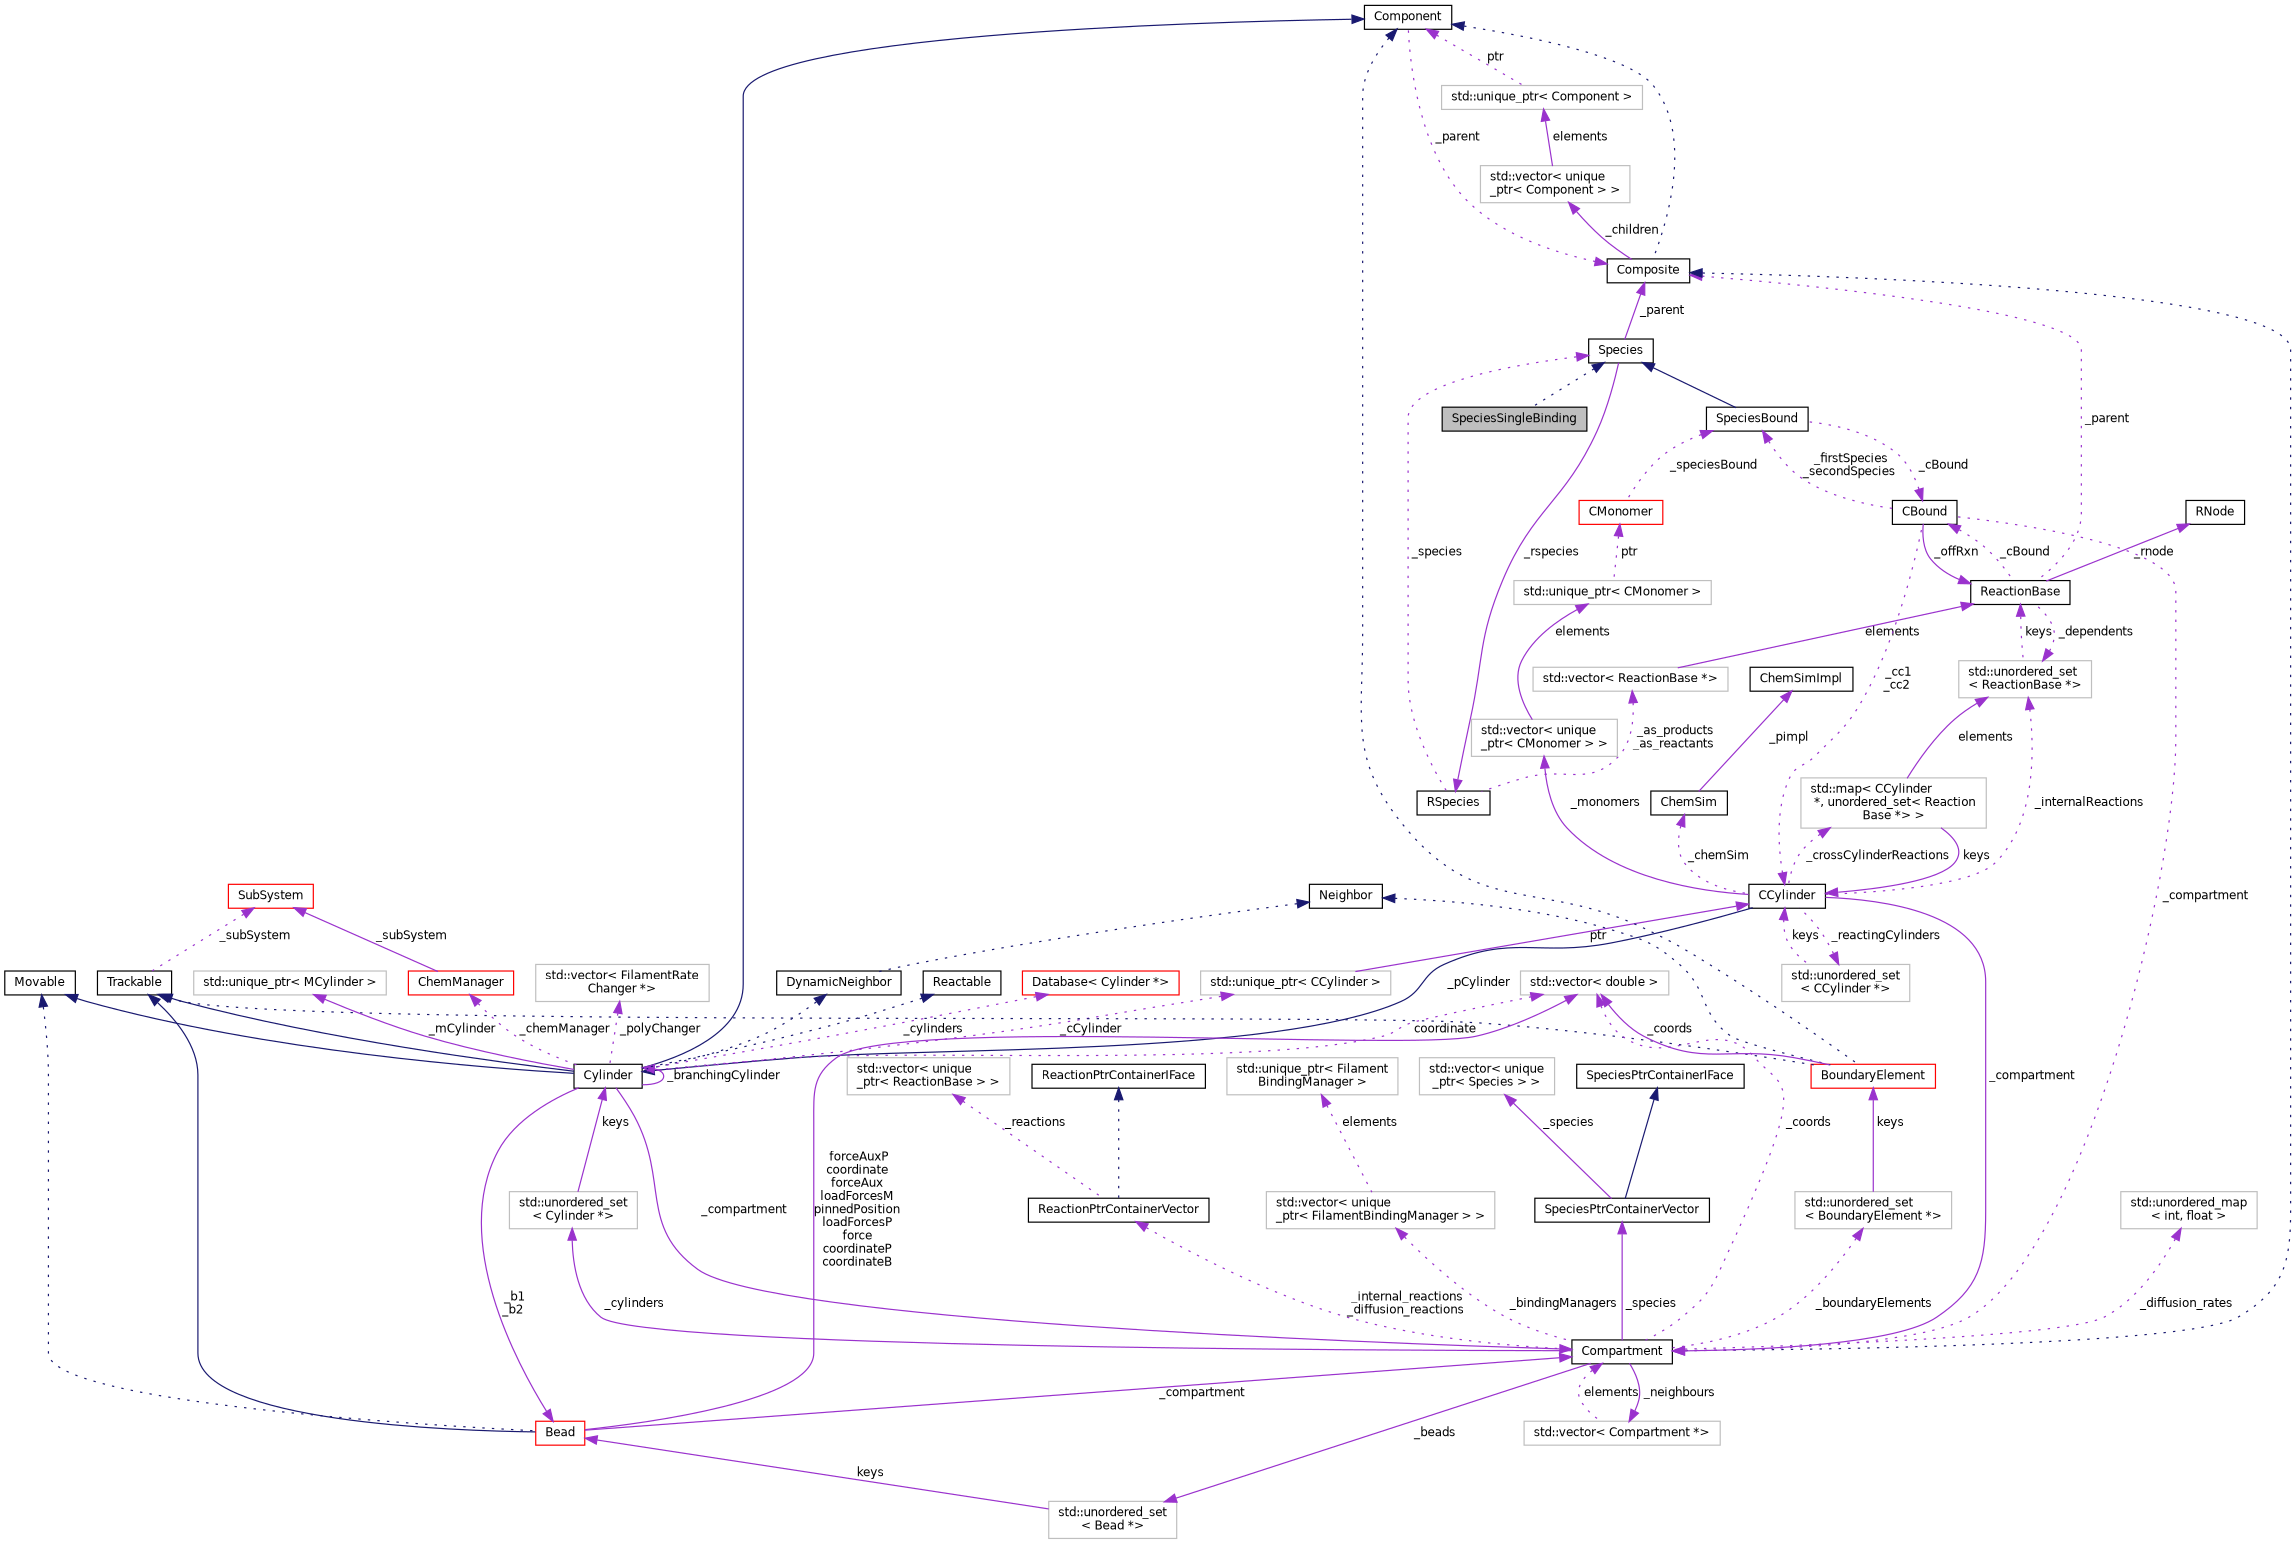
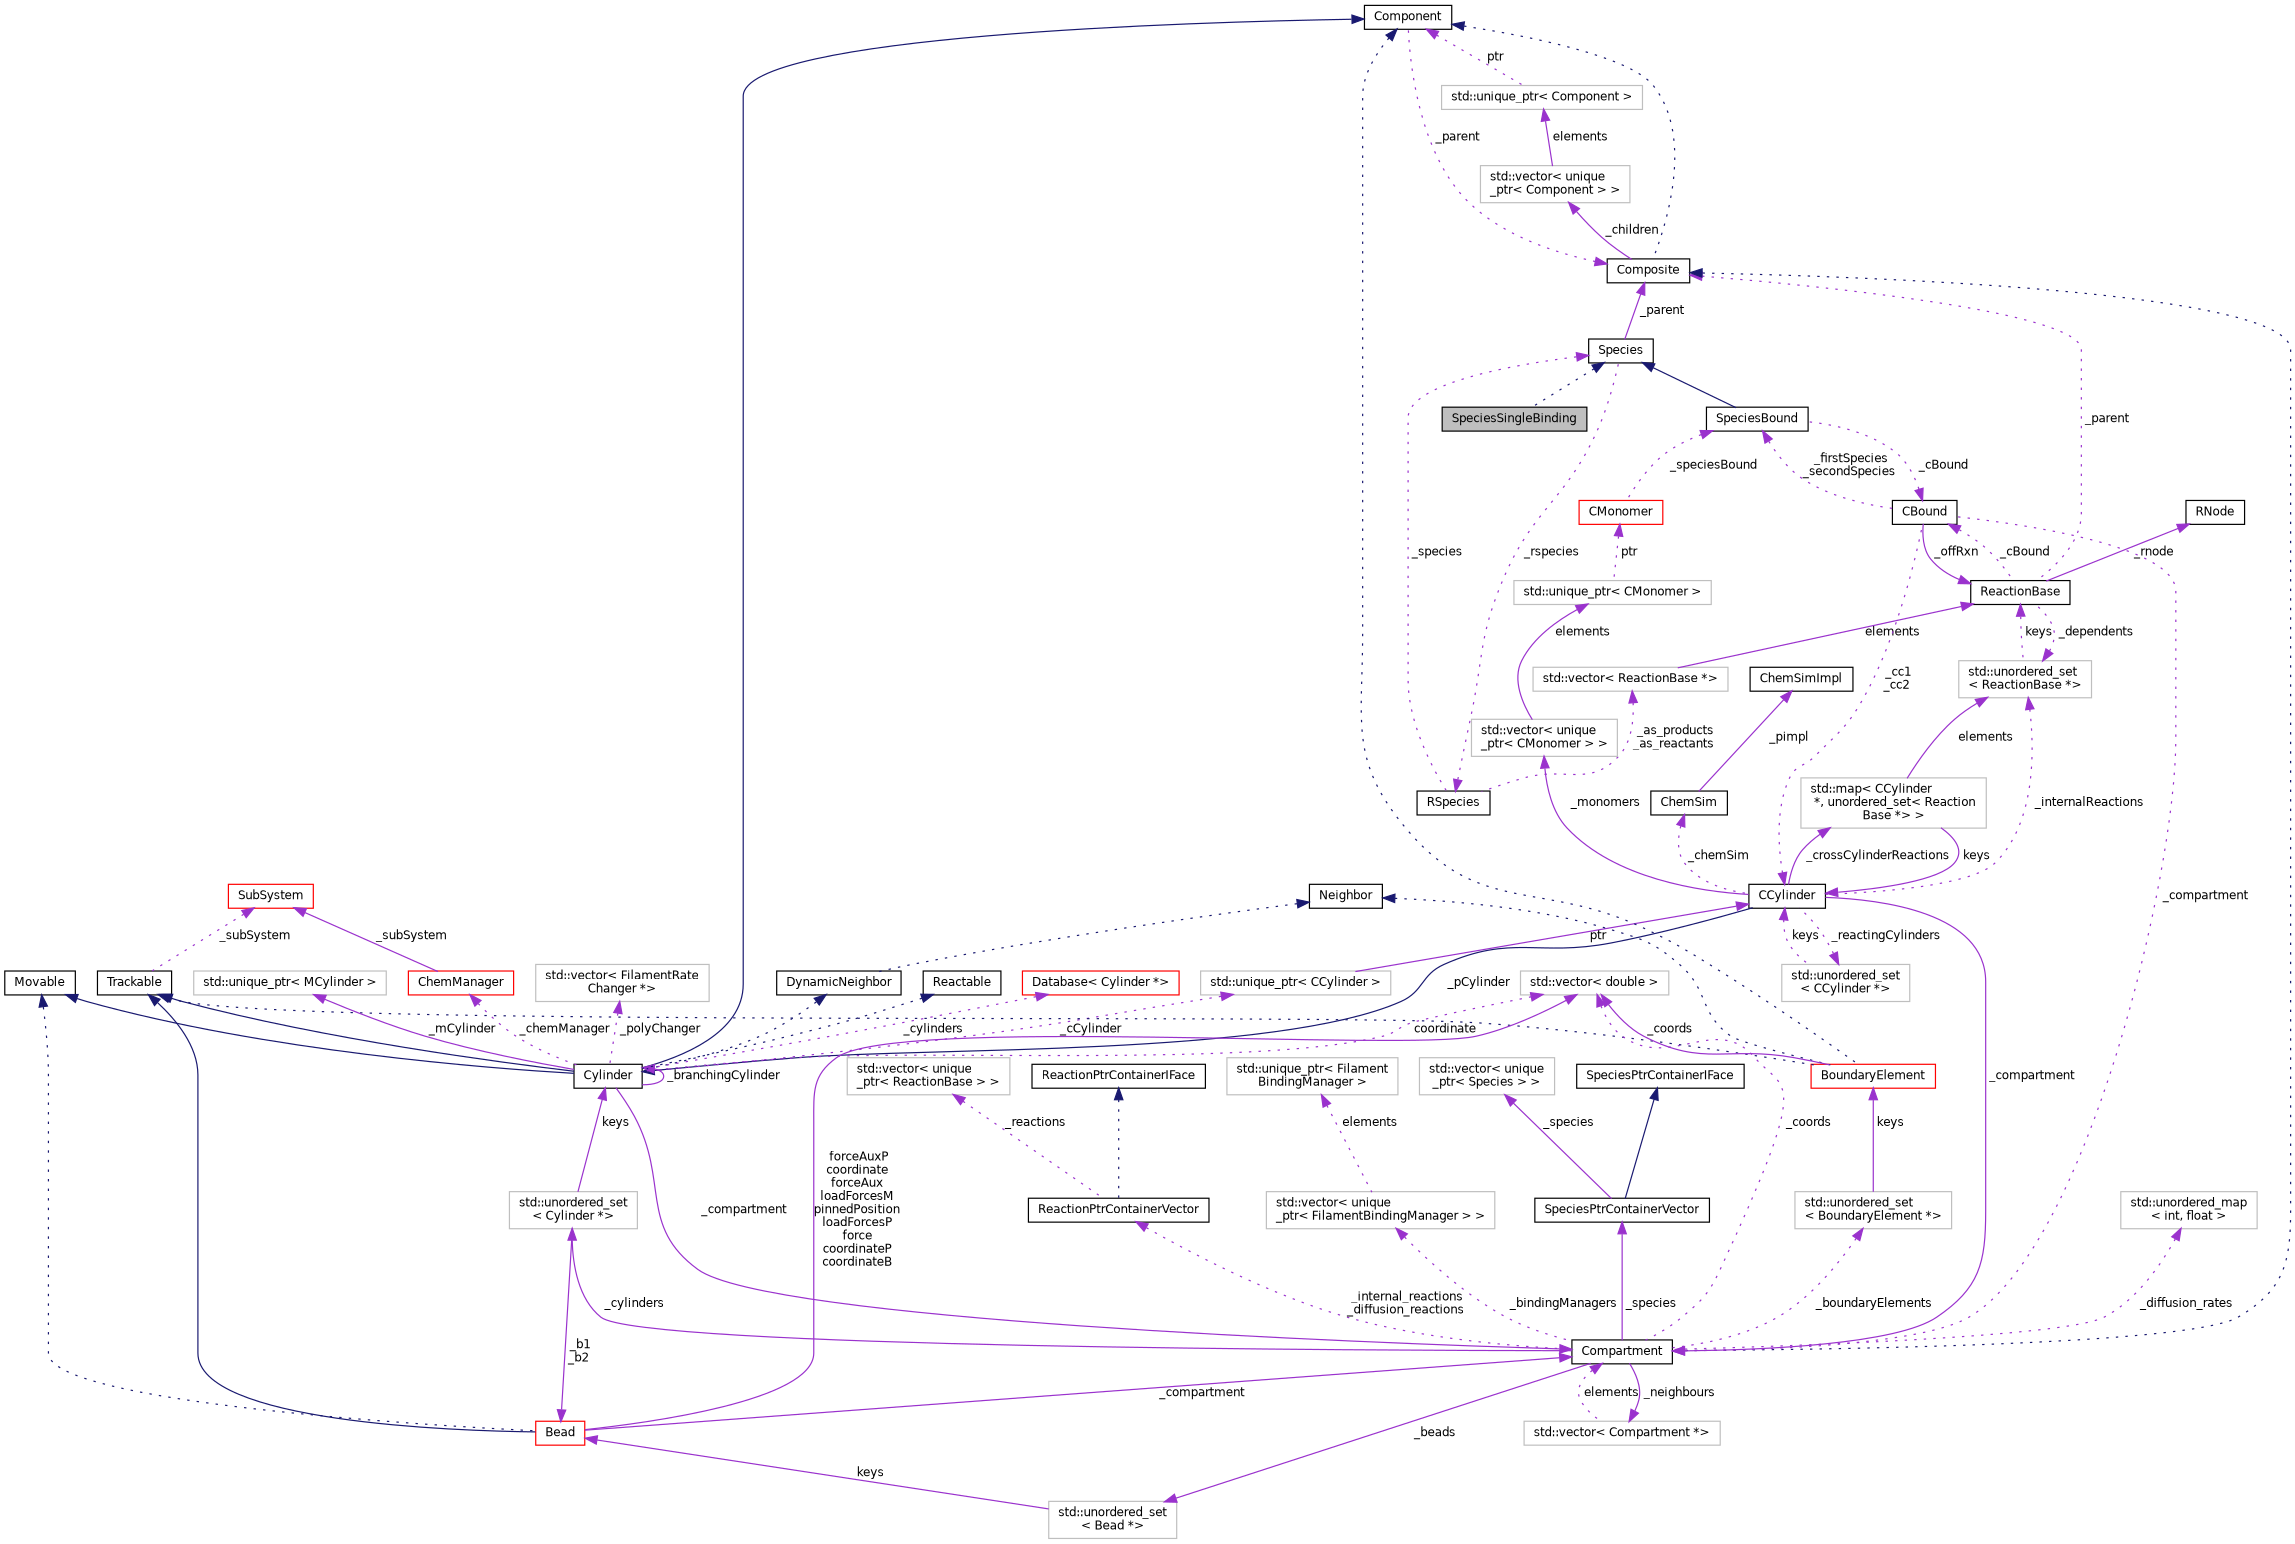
  digraph {
    node [color=black fillcolor=white fontname=Helvetica fontsize=10 shape=record style=filled]
    edge [color=darkorchid3 dir=back fontname=Helvetica fontsize=10 labelfontname=Helvetica labelfontsize=10 style=dotted]
    n1 [fillcolor=grey75 fontcolor=black height=0.2 label=SpeciesSingleBinding width=0.4]
    n2 [height=0.2 label=Species width=0.4]
    n3 [height=0.2 label=RSpecies width=0.4]
    n4 [height=0.2 label=SpeciesBound width=0.4]
    n5 [height=0.2 label=CBound width=0.4]
    n6 [color=red height=0.2 label=CMonomer width=0.4]
    n7 [color=grey75 height=0.2 label="std::vector\< ReactionBase *\>" width=0.4]
    n8 [height=0.2 label=ReactionBase width=0.4]
    n9 [color=grey75 height=0.2 label="std::unordered_set\l\< ReactionBase *\>" width=0.4]
    n10 [height=0.2 label=CCylinder width=0.4]
    n11 [color=grey75 height=0.2 label="std::map\< CCylinder\l *, unordered_set\< Reaction\lBase *\> \>" width=0.4]
    n12 [height=0.2 label=Composite width=0.4]
    n13 [height=0.2 label=Component width=0.4]
    n14 [height=0.2 label=Compartment width=0.4]
    n15 [color=grey75 height=0.2 label="std::unique_ptr\< Component \>" width=0.4]
    n16 [height=0.2 label=Cylinder width=0.4]
    n17 [color=red height=0.2 label=BoundaryElement width=0.4]
    n18 [color=red height=0.2 label=Bead width=0.4]
    n19 [color=grey75 height=0.2 label="std::vector\< Compartment *\>" width=0.4]
    n20 [color=grey75 height=0.2 label="std::vector\< unique\l_ptr\< Component \> \>" width=0.4]
    n21 [color=grey75 height=0.2 label="std::unordered_set\l\< Cylinder *\>" width=0.4]
    n22 [color=grey75 height=0.2 label="std::unordered_set\l\< Bead *\>" width=0.4]
    n23 [color=grey75 height=0.2 label="std::unordered_set\l\< BoundaryElement *\>" width=0.4]
    n24 [color=grey75 height=0.2 label="std::unique_ptr\< CCylinder \>" width=0.4]
    n25 [color=grey75 height=0.2 label="std::unordered_set\l\< CCylinder *\>" width=0.4]
    n26 [color=grey75 height=0.2 label="std::vector\< unique\l_ptr\< CMonomer \> \>" width=0.4]
    n27 [color=grey75 height=0.2 label="std::unique_ptr\< CMonomer \>" width=0.4]
    n28 [height=0.2 label=Trackable width=0.4]
    n29 [color=red height=0.2 label=SubSystem width=0.4]
    n30 [color=red height=0.2 label=ChemManager width=0.4]
    n31 [height=0.2 label=Movable width=0.4]
    n32 [height=0.2 label=Reactable width=0.4]
    n33 [height=0.2 label=DynamicNeighbor width=0.4]
    n34 [height=0.2 label=Neighbor width=0.4]
    n35 [color=grey75 height=0.2 label="std::vector\< FilamentRate\lChanger *\>" width=0.4]
    n36 [color=grey75 height=0.2 label="std::vector\< double \>" width=0.4]
    n37 [height=0.2 label=ReactionPtrContainerVector width=0.4]
    n38 [height=0.2 label=ReactionPtrContainerIFace width=0.4]
    n39 [color=grey75 height=0.2 label="std::vector\< unique\l_ptr\< ReactionBase \> \>" width=0.4]
    n40 [color=grey75 height=0.2 label="std::unordered_map\l\< int, float \>" width=0.4]
    n41 [color=grey75 height=0.2 label="std::vector\< unique\l_ptr\< FilamentBindingManager \> \>" width=0.4]
    n42 [color=grey75 height=0.2 label="std::unique_ptr\< Filament\lBindingManager \>" width=0.4]
    n43 [height=0.2 label=SpeciesPtrContainerVector width=0.4]
    n44 [height=0.2 label=SpeciesPtrContainerIFace width=0.4]
    n45 [color=grey75 height=0.2 label="std::vector\< unique\l_ptr\< Species \> \>" width=0.4]
    n46 [color=red height=0.2 label="Database\< Cylinder *\>" width=0.4]
    n47 [color=grey75 height=0.2 label="std::unique_ptr\< MCylinder \>" width=0.4]
    n48 [height=0.2 label=ChemSim width=0.4]
    n49 [height=0.2 label=ChemSimImpl width=0.4]
    n50 [height=0.2 label=RNode width=0.4]
    n2 -> n1 [color=midnightblue]
    n2 -> n3 [label=" _species"]
    n2 -> n4 [color=midnightblue style=solid]
-   n3 -> n2 [label=" _rspecies" style=solid]
+   n3 -> n2 [label=" _rspecies"]
    n4 -> n5 [label=" _firstSpecies\n_secondSpecies"]
    n4 -> n6 [label=" _speciesBound"]
    n5 -> n4 [label=" _cBound"]
    n5 -> n8 [label=" _cBound"]
    n6 -> n27 [label=" ptr"]
    n7 -> n3 [label=" _as_products\n_as_reactants"]
    n8 -> n5 [label=" _offRxn" style=solid]
    n8 -> n7 [label=" elements" style=solid]
    n8 -> n9 [label=" keys"]
    n9 -> n8 [label=" _dependents"]
    n9 -> n10 [label=" _internalReactions"]
    n9 -> n11 [label=" elements" style=solid]
    n10 -> n5 [label=" _cc1\n_cc2"]
    n10 -> n11 [label=" keys" style=solid]
    n10 -> n24 [label=" ptr" style=solid]
    n10 -> n25 [label=" keys"]
-   n11 -> n10 [label=" _crossCylinderReactions"]
+   n11 -> n10 [label=" _crossCylinderReactions" style=solid]
    n12 -> n2 [label=" _parent" style=solid]
    n12 -> n8 [label=" _parent"]
    n12 -> n13 [label=" _parent"]
    n12 -> n14 [color=midnightblue]
    n13 -> n12 [color=midnightblue]
    n13 -> n15 [label=" ptr"]
    n13 -> n16 [color=midnightblue style=solid]
    n13 -> n17 [color=midnightblue]
    n14 -> n5 [label=" _compartment"]
    n14 -> n10 [label=" _compartment" style=solid]
    n14 -> n16 [label=" _compartment" style=solid]
    n14 -> n18 [label=" _compartment" style=solid]
    n14 -> n19 [label=" elements"]
    n15 -> n20 [label=" elements" style=solid]
    n16 -> n10 [color=midnightblue label=" _pCylinder" style=solid]
    n16 -> n16 [label=" _branchingCylinder" style=solid]
    n16 -> n21 [label=" keys" style=solid]
    n17 -> n23 [label=" keys" style=solid]
-   n18 -> n16 [label=" _b1\n_b2" style=solid]
+   n18 -> n21 [label=" _b1\n_b2" style=solid]
    n18 -> n22 [label=" keys" style=solid]
    n19 -> n14 [label=" _neighbours" style=solid]
    n20 -> n12 [label=" _children" style=solid]
    n21 -> n14 [label=" _cylinders" style=solid]
    n22 -> n14 [label=" _beads" style=solid]
    n23 -> n14 [label=" _boundaryElements"]
    n24 -> n16 [label=" _cCylinder"]
    n25 -> n10 [label=" _reactingCylinders"]
    n26 -> n10 [label=" _monomers" style=solid]
    n27 -> n26 [label=" elements" style=solid]
    n28 -> n16 [color=midnightblue style=solid]
    n28 -> n17 [color=midnightblue]
    n28 -> n18 [color=midnightblue style=solid]
    n29 -> n28 [label=" _subSystem"]
    n29 -> n30 [label=" _subSystem" style=solid]
    n30 -> n16 [label=" _chemManager"]
    n31 -> n16 [color=midnightblue style=solid]
    n31 -> n18 [color=midnightblue]
    n32 -> n16 [color=midnightblue]
    n33 -> n16 [color=midnightblue]
    n34 -> n17 [color=midnightblue]
    n34 -> n33 [color=midnightblue]
    n35 -> n16 [label=" _polyChanger"]
    n36 -> n14 [label=" _coords"]
    n36 -> n16 [label=" coordinate"]
    n36 -> n17 [label=" _coords" style=solid]
    n36 -> n18 [label=" forceAuxP\ncoordinate\nforceAux\nloadForcesM\npinnedPosition\nloadForcesP\nforce\ncoordinateP\ncoordinateB" style=solid]
    n37 -> n14 [label=" _internal_reactions\n_diffusion_reactions"]
    n38 -> n37 [color=midnightblue]
    n39 -> n37 [label=" _reactions"]
    n40 -> n14 [label=" _diffusion_rates"]
    n41 -> n14 [label=" _bindingManagers"]
    n42 -> n41 [label=" elements"]
    n43 -> n14 [label=" _species" style=solid]
    n44 -> n43 [color=midnightblue style=solid]
    n45 -> n43 [label=" _species" style=solid]
    n46 -> n16 [label=" _cylinders"]
    n47 -> n16 [label=" _mCylinder" style=solid]
    n48 -> n10 [label=" _chemSim"]
    n49 -> n48 [label=" _pimpl" style=solid]
    n50 -> n8 [label=" _rnode" style=solid]
  }
